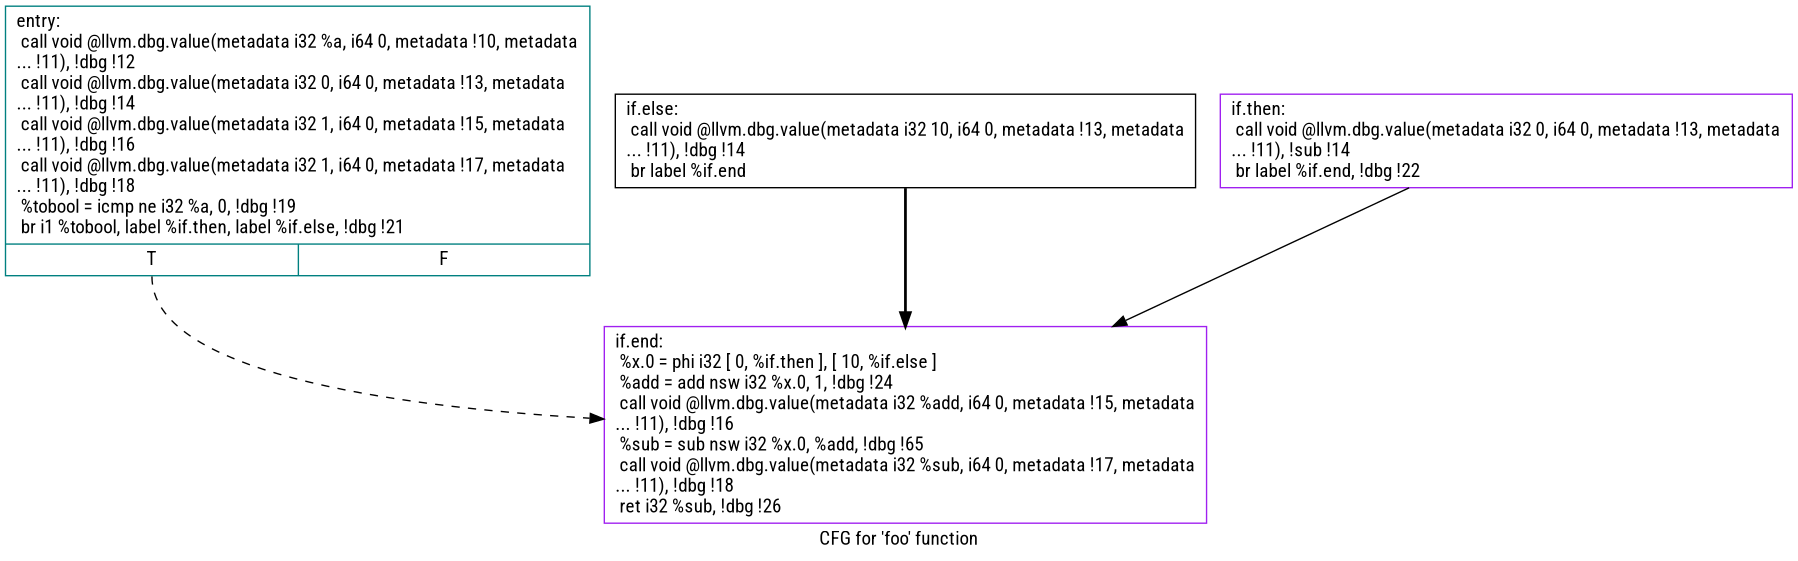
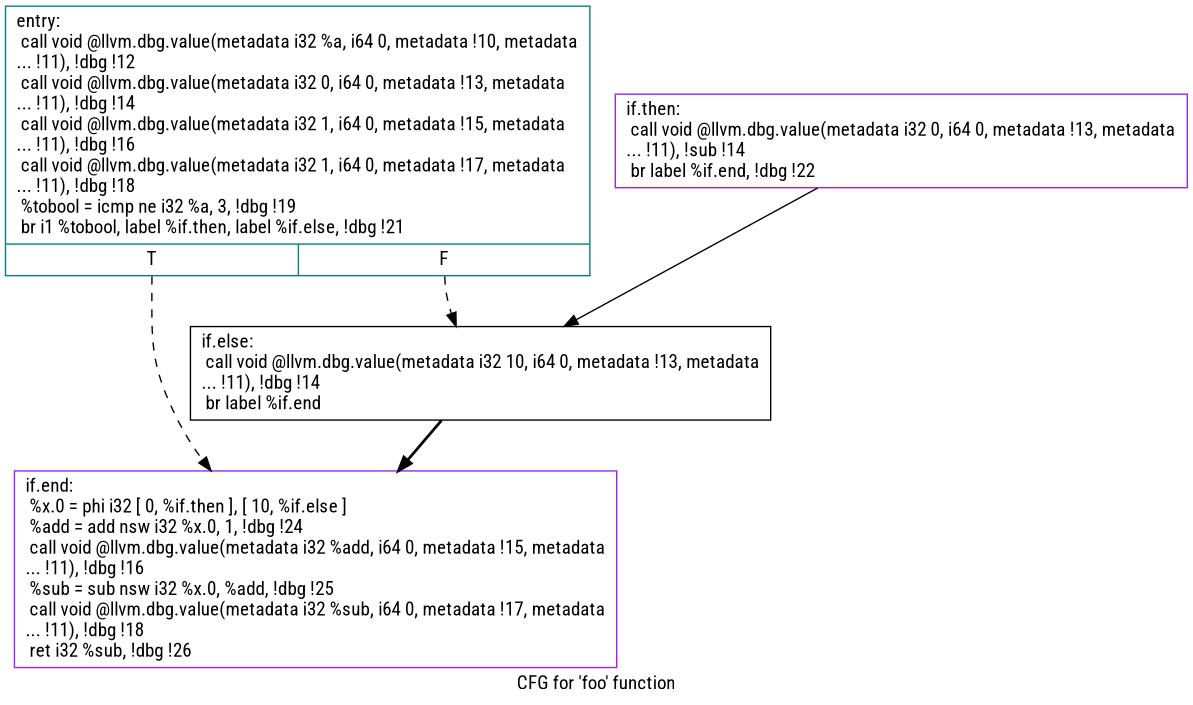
  digraph {
    fontname="Roboto Condensed"
    label="CFG for 'foo' function"
    node [color=purple fontname="Roboto Condensed" shape=record]
    edge [fontname="Roboto Condensed" style=dashed]
-   n1 [color=teal label="{entry:\l  call void @llvm.dbg.value(metadata i32 %a, i64 0, metadata !10, metadata\l... !11), !dbg !12\l  call void @llvm.dbg.value(metadata i32 0, i64 0, metadata !13, metadata\l... !11), !dbg !14\l  call void @llvm.dbg.value(metadata i32 1, i64 0, metadata !15, metadata\l... !11), !dbg !16\l  call void @llvm.dbg.value(metadata i32 1, i64 0, metadata !17, metadata\l... !11), !dbg !18\l  %tobool = icmp ne i32 %a, 0, !dbg !19\l  br i1 %tobool, label %if.then, label %if.else, !dbg !21\l|{<s0>T|<s1>F}}"]
+   n1 [color=teal label="{entry:\l  call void @llvm.dbg.value(metadata i32 %a, i64 0, metadata !10, metadata\l... !11), !dbg !12\l  call void @llvm.dbg.value(metadata i32 0, i64 0, metadata !13, metadata\l... !11), !dbg !14\l  call void @llvm.dbg.value(metadata i32 1, i64 0, metadata !15, metadata\l... !11), !dbg !16\l  call void @llvm.dbg.value(metadata i32 1, i64 0, metadata !17, metadata\l... !11), !dbg !18\l  %tobool = icmp ne i32 %a, 3, !dbg !19\l  br i1 %tobool, label %if.then, label %if.else, !dbg !21\l|{<s0>T|<s1>F}}"]
    n2 [color=black label="{if.else:                                          \l  call void @llvm.dbg.value(metadata i32 10, i64 0, metadata !13, metadata\l... !11), !dbg !14\l  br label %if.end\l}"]
-   n3 [label="{if.end:                                           \l  %x.0 = phi i32 [ 0, %if.then ], [ 10, %if.else ]\l  %add = add nsw i32 %x.0, 1, !dbg !24\l  call void @llvm.dbg.value(metadata i32 %add, i64 0, metadata !15, metadata\l... !11), !dbg !16\l  %sub = sub nsw i32 %x.0, %add, !dbg !65\l  call void @llvm.dbg.value(metadata i32 %sub, i64 0, metadata !17, metadata\l... !11), !dbg !18\l  ret i32 %sub, !dbg !26\l}"]
+   n3 [label="{if.end:                                           \l  %x.0 = phi i32 [ 0, %if.then ], [ 10, %if.else ]\l  %add = add nsw i32 %x.0, 1, !dbg !24\l  call void @llvm.dbg.value(metadata i32 %add, i64 0, metadata !15, metadata\l... !11), !dbg !16\l  %sub = sub nsw i32 %x.0, %add, !dbg !25\l  call void @llvm.dbg.value(metadata i32 %sub, i64 0, metadata !17, metadata\l... !11), !dbg !18\l  ret i32 %sub, !dbg !26\l}"]
    n4 [label="{if.then:                                          \l  call void @llvm.dbg.value(metadata i32 0, i64 0, metadata !13, metadata\l... !11), !sub !14\l  br label %if.end, !dbg !22\l}"]
+   n1 -> n2 [tailport=s1]
    n1 -> n3 [tailport=s0]
    n2 -> n3 [style=bold]
-   n4 -> n3 [style=solid]
+   n4 -> n2 [style=solid]
  }
